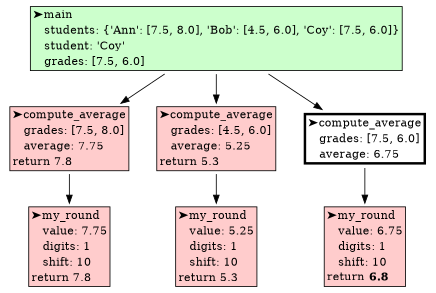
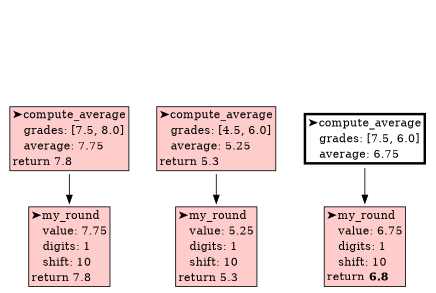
  digraph {
    node [shape=plaintext]
-   n1 [label=< <TABLE BORDER="1" CELLBORDER="0" CELLSPACING="0" BGCOLOR="#ccffcc">   <TR><TD ALIGN="left">➤main</TD></TR>   <TR><TD ALIGN="left">   students: {&#x27;Ann&#x27;: [7.5, 8.0], &#x27;Bob&#x27;: [4.5, 6.0], &#x27;Coy&#x27;: [7.5, 6.0]}</TD></TR>   <TR><TD ALIGN="left">   student: &#x27;Coy&#x27;</TD></TR>   <TR><TD ALIGN="left">   grades: [7.5, 6.0]</TD></TR> </TABLE>>]
    n2 [label=< <TABLE BORDER="1" CELLBORDER="0" CELLSPACING="0" BGCOLOR="#ffcccc">   <TR><TD ALIGN="left">➤compute_average</TD></TR>   <TR><TD ALIGN="left">   grades: [7.5, 8.0]</TD></TR>   <TR><TD ALIGN="left">   average: 7.75</TD></TR>   <TR><TD ALIGN="left">return 7.8</TD></TR> </TABLE>>]
    n3 [label=< <TABLE BORDER="1" CELLBORDER="0" CELLSPACING="0" BGCOLOR="#ffcccc">   <TR><TD ALIGN="left">➤compute_average</TD></TR>   <TR><TD ALIGN="left">   grades: [4.5, 6.0]</TD></TR>   <TR><TD ALIGN="left">   average: 5.25</TD></TR>   <TR><TD ALIGN="left">return 5.3</TD></TR> </TABLE>>]
    n4 [label=< <TABLE BORDER="3" CELLBORDER="0" CELLSPACING="0" BGCOLOR="#ffffff">   <TR><TD ALIGN="left">➤compute_average</TD></TR>   <TR><TD ALIGN="left">   grades: [7.5, 6.0]</TD></TR>   <TR><TD ALIGN="left">   average: 6.75</TD></TR> </TABLE>>]
    n5 [label=< <TABLE BORDER="1" CELLBORDER="0" CELLSPACING="0" BGCOLOR="#ffcccc">   <TR><TD ALIGN="left">➤my_round</TD></TR>   <TR><TD ALIGN="left">   value: 7.75</TD></TR>   <TR><TD ALIGN="left">   digits: 1</TD></TR>   <TR><TD ALIGN="left">   shift: 10</TD></TR>   <TR><TD ALIGN="left">return 7.8</TD></TR> </TABLE>>]
    n6 [label=< <TABLE BORDER="1" CELLBORDER="0" CELLSPACING="0" BGCOLOR="#ffcccc">   <TR><TD ALIGN="left">➤my_round</TD></TR>   <TR><TD ALIGN="left">   value: 5.25</TD></TR>   <TR><TD ALIGN="left">   digits: 1</TD></TR>   <TR><TD ALIGN="left">   shift: 10</TD></TR>   <TR><TD ALIGN="left">return 5.3</TD></TR> </TABLE>>]
    n7 [label=< <TABLE BORDER="1" CELLBORDER="0" CELLSPACING="0" BGCOLOR="#ffcccc">   <TR><TD ALIGN="left">➤my_round</TD></TR>   <TR><TD ALIGN="left">   value: 6.75</TD></TR>   <TR><TD ALIGN="left">   digits: 1</TD></TR>   <TR><TD ALIGN="left">   shift: 10</TD></TR>   <TR><TD ALIGN="left">return <B>6.8</B></TD></TR> </TABLE>>]
-   n1 -> n2
-   n1 -> n3
-   n1 -> n4
    n2 -> n5
    n3 -> n6
    n4 -> n7
  }
